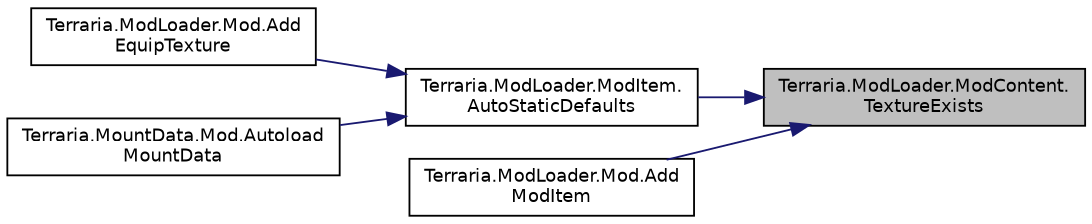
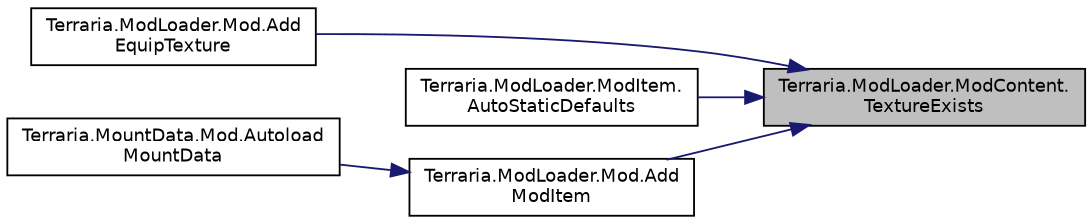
  digraph {
    rankdir=RL
    node [color=black fillcolor=white fontname=Helvetica fontsize=10 shape=record style=filled]
    edge [color=midnightblue dir=back fontname=Helvetica fontsize=10 labelfontname=Helvetica labelfontsize=10 style=solid]
    n1 [fillcolor=grey75 fontcolor=black height=0.2 label="Terraria.ModLoader.ModContent.\lTextureExists" width=0.4]
    n2 [height=0.2 label="Terraria.ModLoader.Mod.Add\lEquipTexture" width=0.4]
    n3 [height=0.2 label="Terraria.ModLoader.Mod.Add\lModItem" width=0.4]
    n4 [height=0.2 label="Terraria.ModLoader.ModItem.\lAutoStaticDefaults" width=0.4]
    n5 [height=0.2 label="Terraria.MountData.Mod.Autoload\lMountData" width=0.4]
-   n4 -> n2
+   n1 -> n2
    n1 -> n3
    n1 -> n4
-   n4 -> n5
+   n3 -> n5
  }
